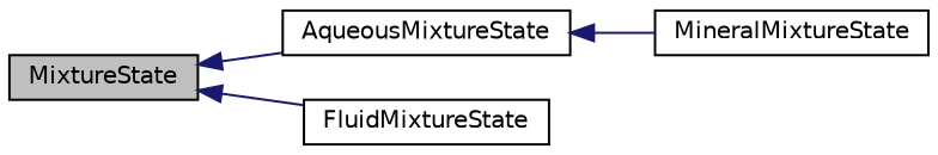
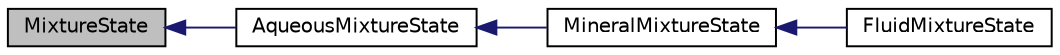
  digraph {
    rankdir=LR
    node [color=black fillcolor=white fontname=Helvetica fontsize=10 shape=record style=filled]
    edge [color=midnightblue dir=back fontname=Helvetica fontsize=10 labelfontname=Helvetica labelfontsize=10 style=solid]
    n1 [fillcolor=grey75 fontcolor=black height=0.2 label=MixtureState width=0.4]
    n2 [height=0.2 label=AqueousMixtureState width=0.4]
    n3 [height=0.2 label=FluidMixtureState width=0.4]
    n4 [height=0.2 label=MineralMixtureState width=0.4]
    n1 -> n2
-   n1 -> n3
+   n4 -> n3
    n2 -> n4
  }
